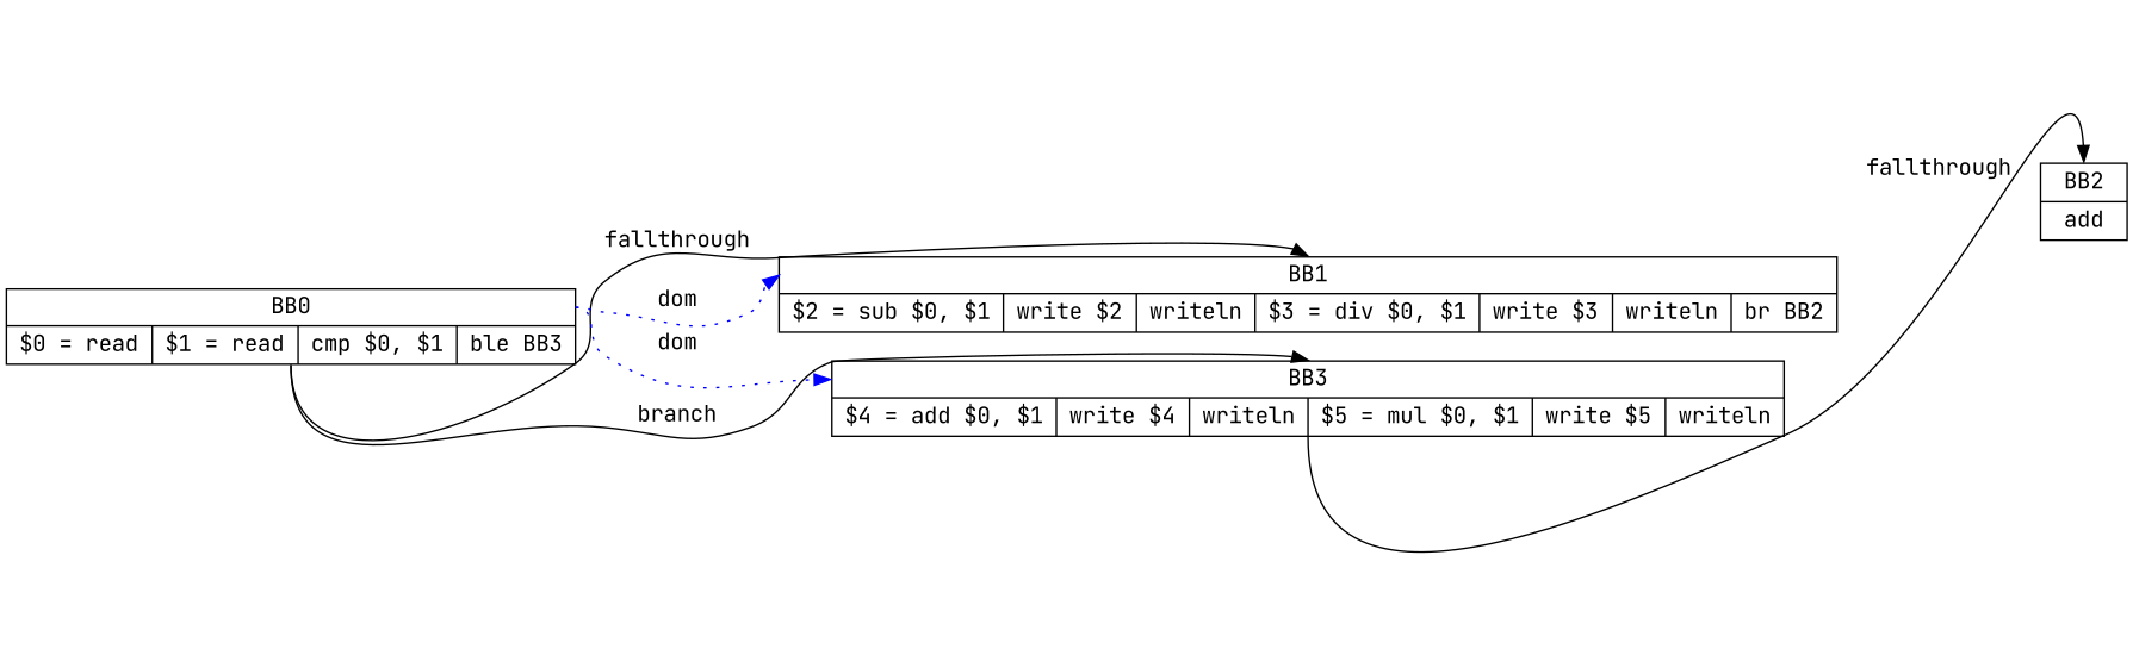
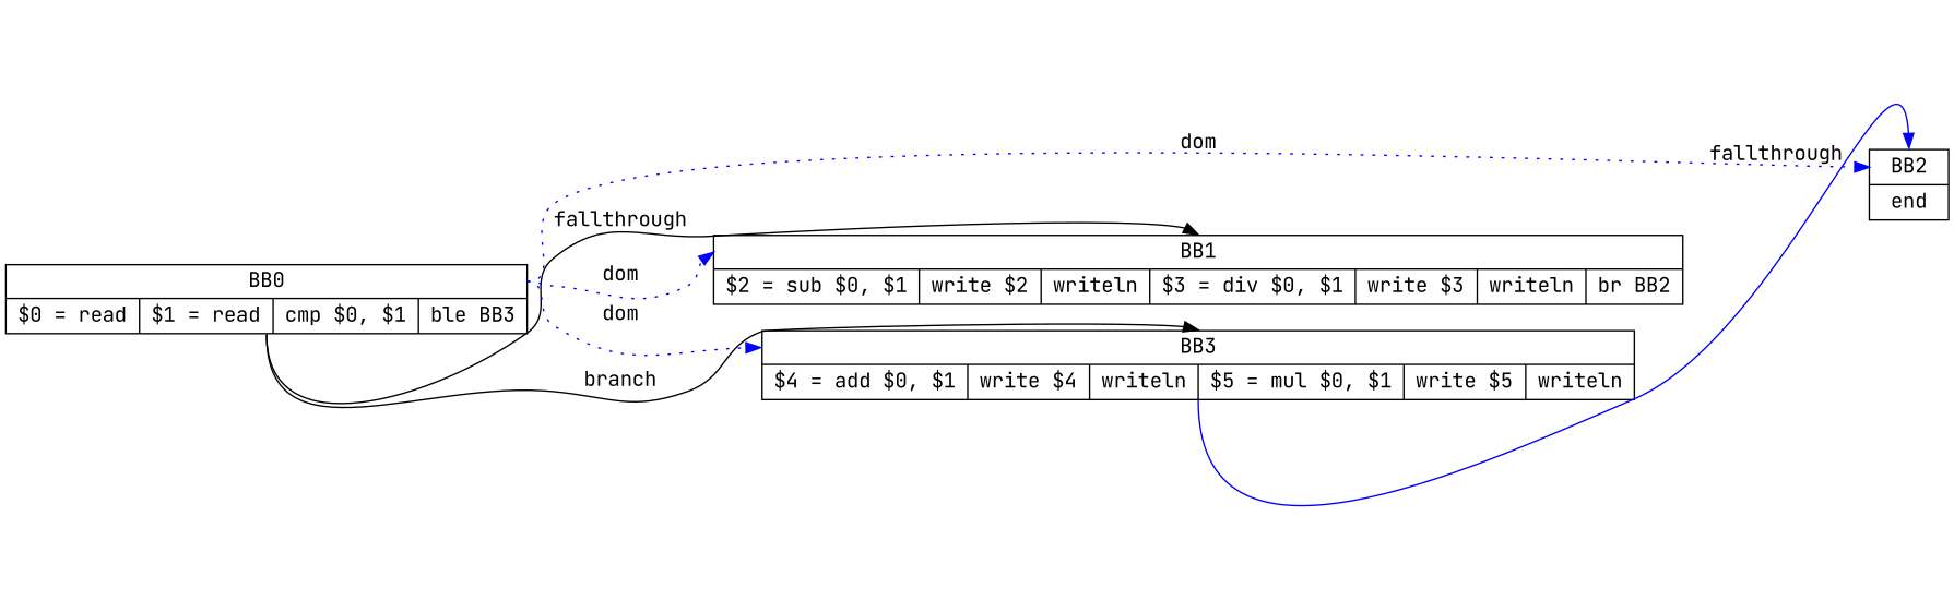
  digraph {
    fontname="JetBrains Mono"
    rankdir=LR
    node [fontname="JetBrains Mono" shape=record]
    edge [fontname="JetBrains Mono" headport=n tailport=s]
    n1 [label="<b>BB0 | {$0 = read|$1 = read|cmp $0, $1|ble BB3}"]
    n2 [label="<b>BB1 | {$2 = sub $0, $1|write $2|writeln|$3 = div $0, $1|write $3|writeln|br BB2}"]
    n3 [label="<b>BB3 | {$4 = add $0, $1|write $4|writeln|$5 = mul $0, $1|write $5|writeln}"]
-   n4 [label="<b>BB2 | {add}"]
+   n4 [label="<b>BB2 | {end}"]
    n1 -> n2 [label=fallthrough]
    n1 -> n2 [color=blue headport=b label=dom style=dotted tailport=b]
    n1 -> n3 [label=branch]
    n1 -> n3 [color=blue headport=b label=dom style=dotted tailport=b]
-   n3 -> n4 [label=fallthrough]
+   n1 -> n4 [color=blue headport=b label=dom style=dotted tailport=b]
+   n3 -> n4 [label=fallthrough color=blue]
  }
